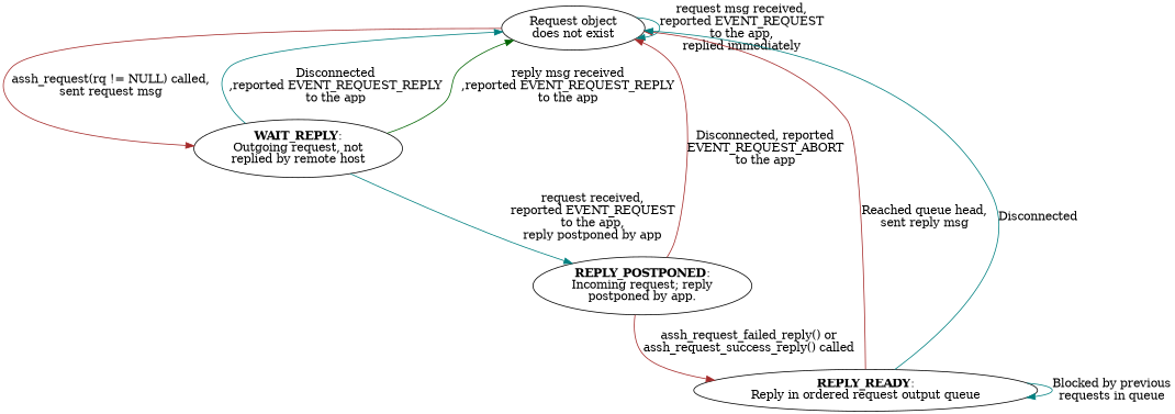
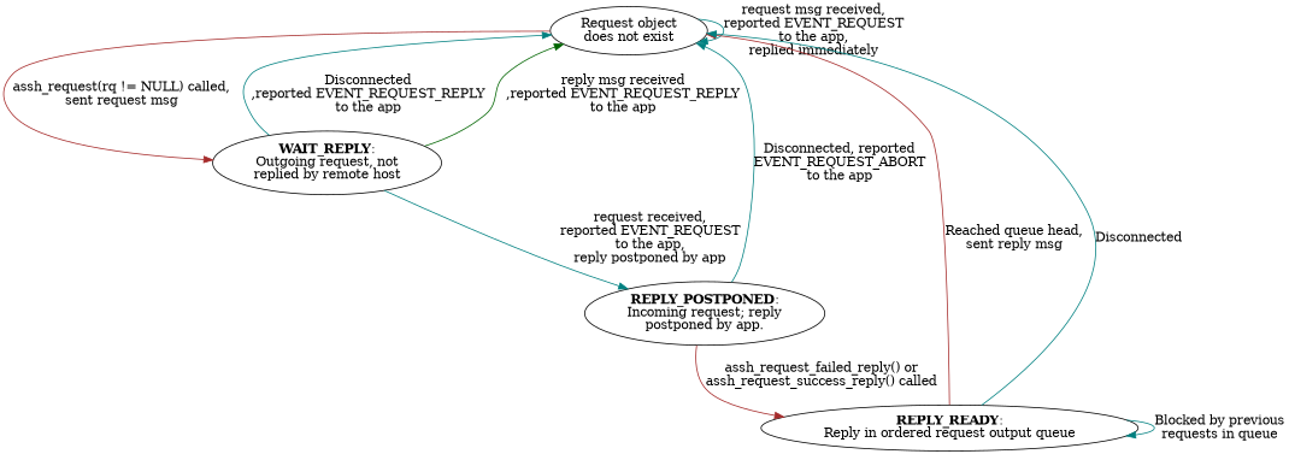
  digraph {
    edge [color=teal]
    n1 [label=<Request object<br/>does not exist>]
    n2 [label=<<b>WAIT_REPLY</b>:<br/>Outgoing request, not<br/>replied by remote host>]
    n3 [label=<<b>REPLY_POSTPONED</b>:<br/>Incoming request; reply<br/>postponed by app.>]
    n4 [label=<<b>REPLY_READY</b>:<br/>Reply in ordered request output queue>]
    n1 -> n1 [label=<request msg received,<br/>reported EVENT_REQUEST<br/>to the app,<br/>replied immediately<br/>>]
    n1 -> n2 [color=brown label=<assh_request(rq != NULL) called,<br/>sent request msg>]
    n2 -> n1 [label=<Disconnected<br/>,reported EVENT_REQUEST_REPLY<br/>to the app>]
    n2 -> n1 [color=darkgreen label=<reply msg received<br/>,reported EVENT_REQUEST_REPLY<br/>to the app>]
    n2 -> n3 [label=<request received,<br/>reported EVENT_REQUEST<br/>to the app,<br/>reply postponed by app>]
-   n3 -> n1 [color=brown label=<Disconnected, reported<br/>EVENT_REQUEST_ABORT<br/>to the app>]
+   n3 -> n1 [label=<Disconnected, reported<br/>EVENT_REQUEST_ABORT<br/>to the app>]
    n3 -> n4 [color=brown label=<assh_request_failed_reply() or<br/>assh_request_success_reply() called>]
    n4 -> n1 [color=brown label=<Reached queue head,<br/>sent reply msg>]
    n4 -> n1 [label=<Disconnected>]
    n4 -> n4 [label=<Blocked by previous<br/>requests in queue>]
  }
